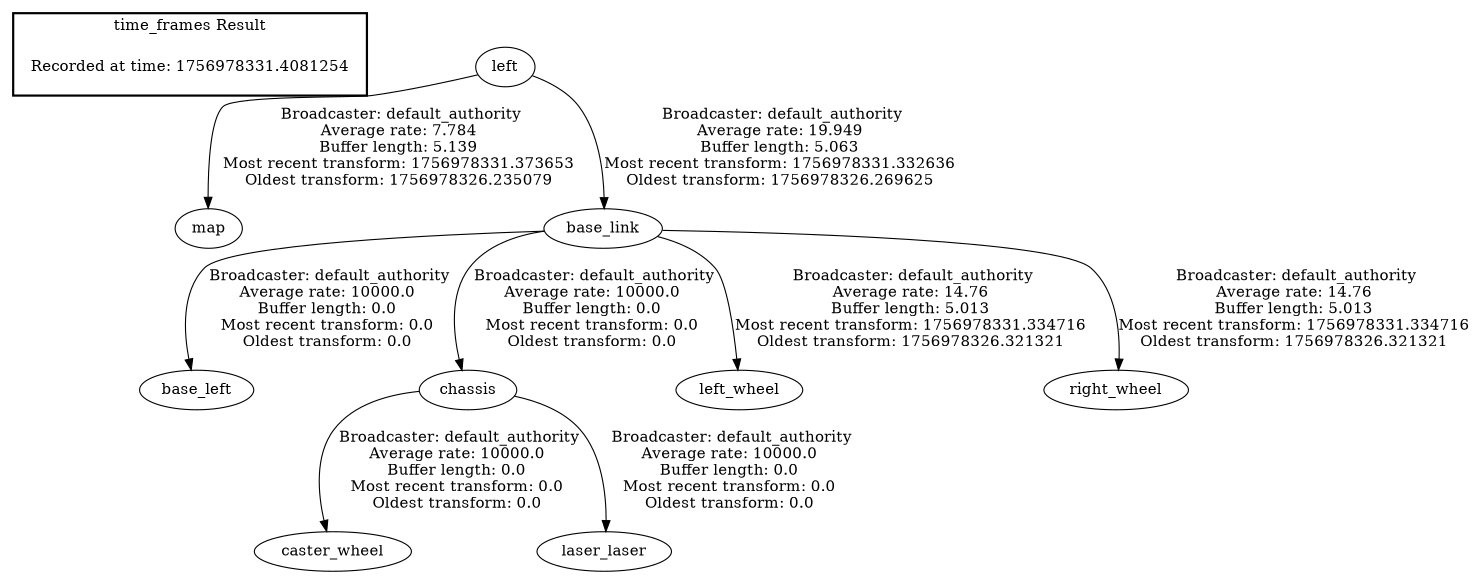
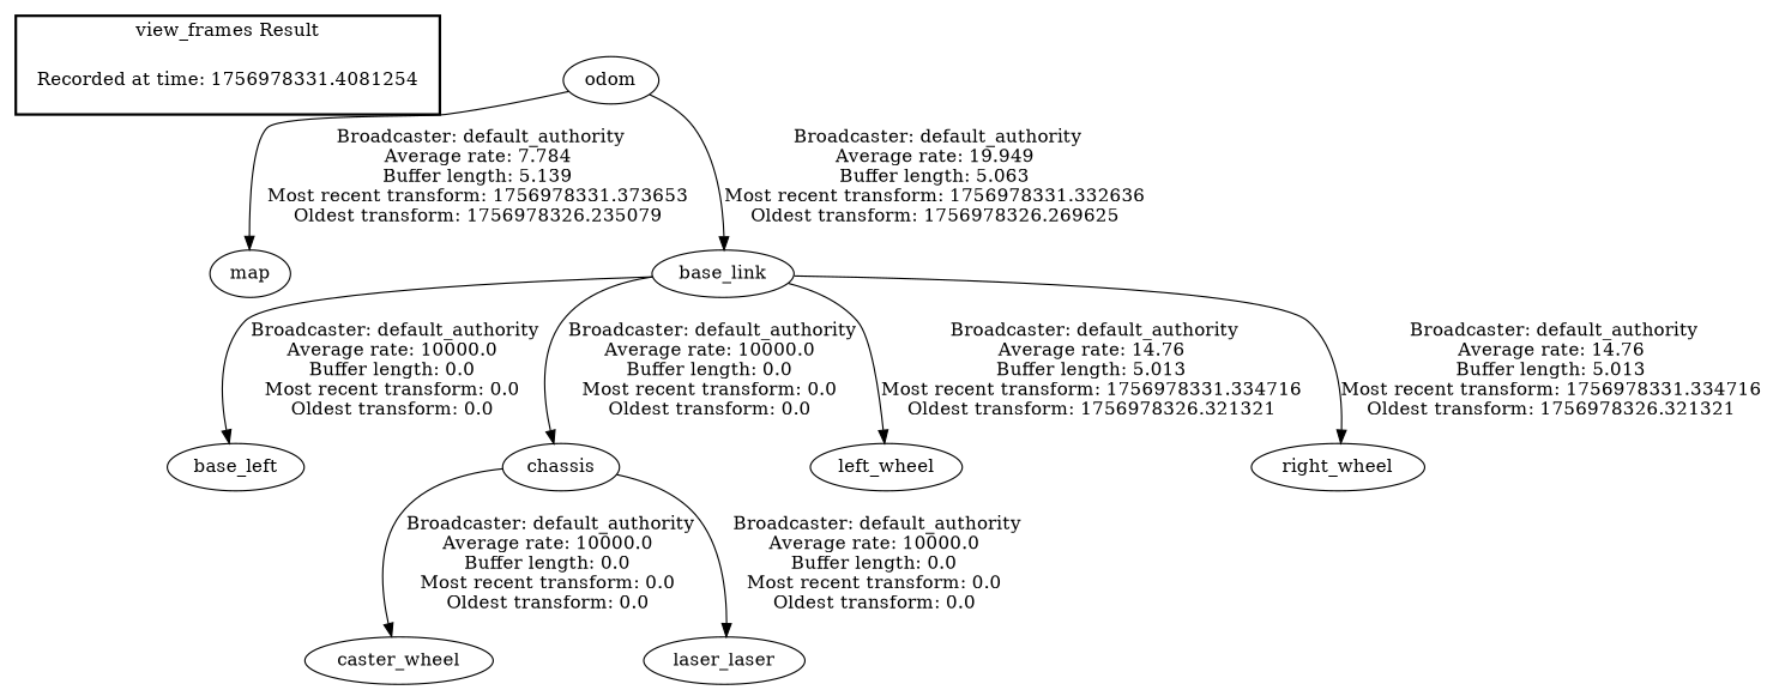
  digraph {
    "Recorded at time: 1756978331.4081254" [shape=plaintext]
    map
-   odom [label=left]
+   odom
    base_link
    n5 [label=base_left]
    chassis
    left_wheel
    right_wheel
    caster_wheel
    n10 [label=laser_laser]
    subgraph cluster_1 {
      color=black
-     label="time_frames Result"
+     label="view_frames Result"
      style=bold
      "Recorded at time: 1756978331.4081254"
    }
    "Recorded at time: 1756978331.4081254" -> map [style=invis]
    odom -> map [label=" Broadcaster: default_authority\nAverage rate: 7.784\nBuffer length: 5.139\nMost recent transform: 1756978331.373653\nOldest transform: 1756978326.235079\n"]
    odom -> base_link [label=" Broadcaster: default_authority\nAverage rate: 19.949\nBuffer length: 5.063\nMost recent transform: 1756978331.332636\nOldest transform: 1756978326.269625\n"]
    base_link -> n5 [label=" Broadcaster: default_authority\nAverage rate: 10000.0\nBuffer length: 0.0\nMost recent transform: 0.0\nOldest transform: 0.0\n"]
    base_link -> chassis [label=" Broadcaster: default_authority\nAverage rate: 10000.0\nBuffer length: 0.0\nMost recent transform: 0.0\nOldest transform: 0.0\n"]
    base_link -> left_wheel [label=" Broadcaster: default_authority\nAverage rate: 14.76\nBuffer length: 5.013\nMost recent transform: 1756978331.334716\nOldest transform: 1756978326.321321\n"]
    base_link -> right_wheel [label=" Broadcaster: default_authority\nAverage rate: 14.76\nBuffer length: 5.013\nMost recent transform: 1756978331.334716\nOldest transform: 1756978326.321321\n"]
    chassis -> caster_wheel [label=" Broadcaster: default_authority\nAverage rate: 10000.0\nBuffer length: 0.0\nMost recent transform: 0.0\nOldest transform: 0.0\n"]
    chassis -> n10 [label=" Broadcaster: default_authority\nAverage rate: 10000.0\nBuffer length: 0.0\nMost recent transform: 0.0\nOldest transform: 0.0\n"]
  }
